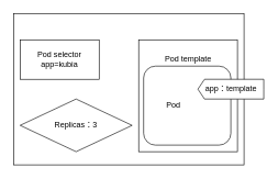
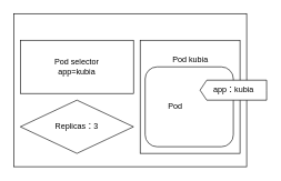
  <mxCell id="0" />
  <mxCell id="1" parent="0" />
  <mxCell id="2" value="" style="rounded=0;whiteSpace=wrap;html=1;" vertex="1" parent="1"><mxGeometry x="20" y="20" width="350" height="230" as="geometry" /></mxCell>
- <mxCell id="3" value="Pod selector&lt;br&gt;app=kubia" style="rounded=0;whiteSpace=wrap;html=1;" vertex="1" parent="1"><mxGeometry x="30" y="60" width="120" height="60" as="geometry" /></mxCell>
+ <mxCell id="3" value="Pod selector&lt;br&gt;app=kubia" style="rounded=0;whiteSpace=wrap;html=1;" vertex="1" parent="1"><mxGeometry x="30" y="60" width="170" height="80" as="geometry" /></mxCell>
  <mxCell id="4" value="Replicas：3" style="rhombus;whiteSpace=wrap;html=1;" vertex="1" parent="1"><mxGeometry x="30" y="150" width="170" height="80" as="geometry" /></mxCell>
  <mxCell id="5" value="" style="rounded=0;whiteSpace=wrap;html=1;" vertex="1" parent="1"><mxGeometry x="210" y="60" width="150" height="170" as="geometry" /></mxCell>
- <mxCell id="6" value="Pod template" style="text;html=1;strokeColor=none;fillColor=none;align=center;verticalAlign=middle;whiteSpace=wrap;rounded=0;" vertex="1" parent="1"><mxGeometry x="242.5" y="80" width="85" height="20" as="geometry" /></mxCell>
+ <mxCell id="6" value="Pod kubia" style="text;html=1;strokeColor=none;fillColor=none;align=center;verticalAlign=middle;whiteSpace=wrap;rounded=0;" vertex="1" parent="1"><mxGeometry x="242.5" y="80" width="85" height="20" as="geometry" /></mxCell>
  <mxCell id="7" value="Pod&amp;nbsp; &amp;nbsp; &amp;nbsp; &amp;nbsp; &amp;nbsp; &amp;nbsp; &amp;nbsp;" style="rounded=1;whiteSpace=wrap;html=1;" vertex="1" parent="1"><mxGeometry x="217.5" y="100" width="132.5" height="120" as="geometry" /></mxCell>
- <mxCell id="8" value="app：template" style="html=1;shadow=0;dashed=0;align=center;verticalAlign=middle;shape=mxgraph.arrows2.arrow;dy=0;dx=10;notch=0;direction=west;" vertex="1" parent="1"><mxGeometry x="300" y="120" width="100" height="30" as="geometry" /></mxCell>
+ <mxCell id="8" value="app：kubia" style="html=1;shadow=0;dashed=0;align=center;verticalAlign=middle;shape=mxgraph.arrows2.arrow;dy=0;dx=10;notch=0;direction=west;" vertex="1" parent="1"><mxGeometry x="300" y="120" width="100" height="30" as="geometry" /></mxCell>
